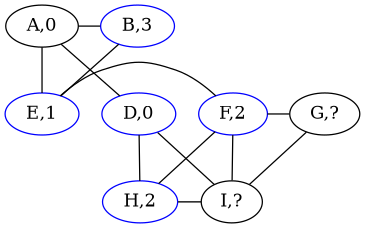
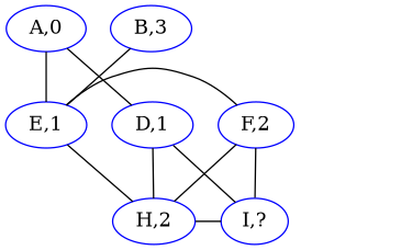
  graph {
    node [color=blue]
-   n1 [color=black height=.1 label="A,0" width=.1]
+   n1 [height=.1 label="A,0" width=.1]
    n2 [height=.1 label="B,3" width=.1]
-   n3 [height=.1 label="D,0" width=.1]
+   n3 [height=.1 label="D,1" width=.1]
    n4 [height=.1 label="E,1" width=.1]
    n5 [height=.1 label="F,2" width=.1]
-   n6 [height=.1 label="G,?" width=.1 color=""]
    n7 [height=.1 label="H,2" width=.1]
-   n8 [height=.1 label="I,?" width=.1 color=""]
+   n8 [height=.1 label="I,?" width=.1]
    subgraph sub_1 {
      rank=same
      n1
      n2
    }
    subgraph sub_2 {
      rank=same
      n3
      n4
      n5
-     n6
    }
    subgraph sub_3 {
      rank=same
      n7
      n8
    }
-   n1 -- n2
    n1 -- n3
    n1 -- n4
    n2 -- n4
    n3 -- n7
    n3 -- n8
    n4 -- n5
-   n5 -- n6
+   n4 -- n7
    n5 -- n8
-   n6 -- n8
    n7 -- n5
    n7 -- n8
  }
